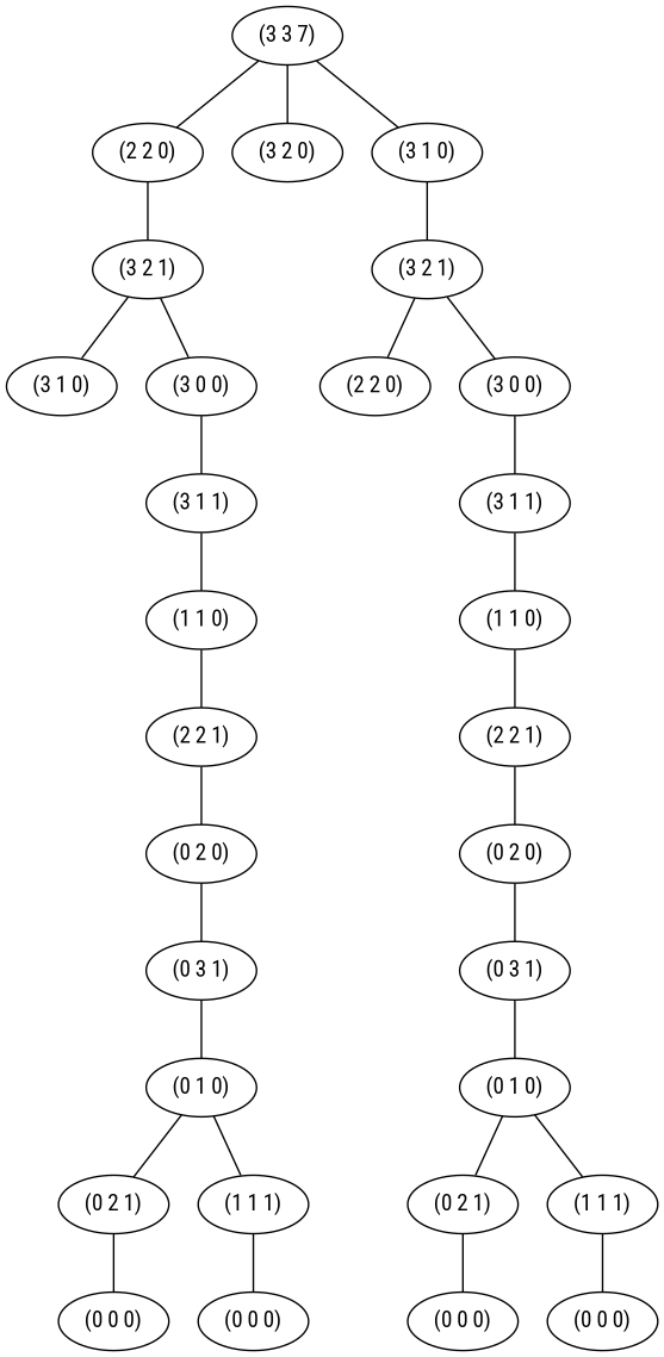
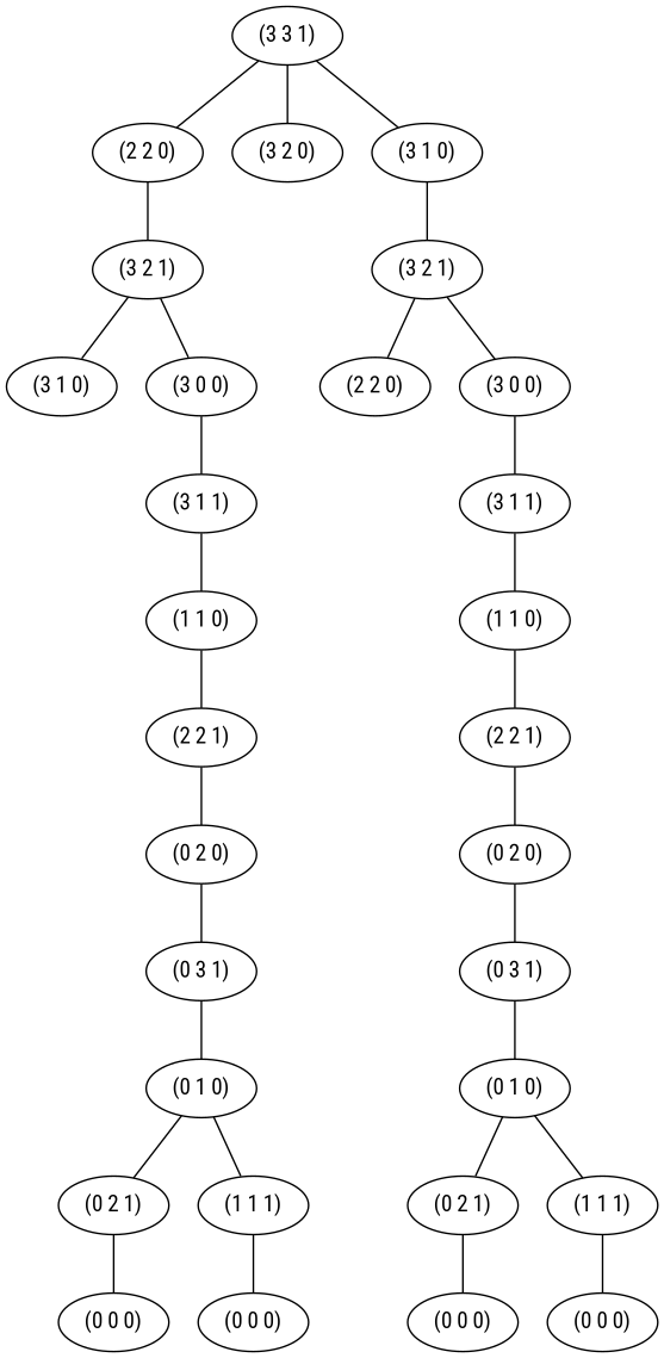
  strict graph {
    fontname="Roboto Condensed"
    node [fontname="Roboto Condensed"]
    edge [fontname="Roboto Condensed"]
-   n1 [label="(3 3 7)"]
+   n1 [label="(3 3 1)"]
    n2 [label="(2 2 0)"]
    n3 [label="(3 2 0)"]
    n4 [label="(3 1 0)"]
    n5 [label="(3 2 1)"]
    n6 [label="(3 2 1)"]
    n7 [label="(3 1 0)"]
    n8 [label="(3 0 0)"]
    n9 [label="(3 1 1)"]
    n10 [label="(1 1 0)"]
    n11 [label="(2 2 1)"]
    n12 [label="(0 2 0)"]
    n13 [label="(0 3 1)"]
    n14 [label="(0 1 0)"]
    n15 [label="(0 2 1)"]
    n16 [label="(1 1 1)"]
    n17 [label="(0 0 0)"]
    n18 [label="(0 0 0)"]
    n19 [label="(2 2 0)"]
    n20 [label="(3 0 0)"]
    n21 [label="(3 1 1)"]
    n22 [label="(1 1 0)"]
    n23 [label="(2 2 1)"]
    n24 [label="(0 2 0)"]
    n25 [label="(0 3 1)"]
    n26 [label="(0 1 0)"]
    n27 [label="(0 2 1)"]
    n28 [label="(1 1 1)"]
    n29 [label="(0 0 0)"]
    n30 [label="(0 0 0)"]
    n1 -- n2
    n1 -- n3
    n1 -- n4
    n2 -- n5
    n4 -- n6
    n5 -- n7
    n5 -- n8
    n6 -- n19
    n6 -- n20
    n8 -- n9
    n9 -- n10
    n10 -- n11
    n11 -- n12
    n12 -- n13
    n13 -- n14
    n14 -- n15
    n14 -- n16
    n15 -- n17
    n16 -- n18
    n20 -- n21
    n21 -- n22
    n22 -- n23
    n23 -- n24
    n24 -- n25
    n25 -- n26
    n26 -- n27
    n26 -- n28
    n27 -- n29
    n28 -- n30
  }
